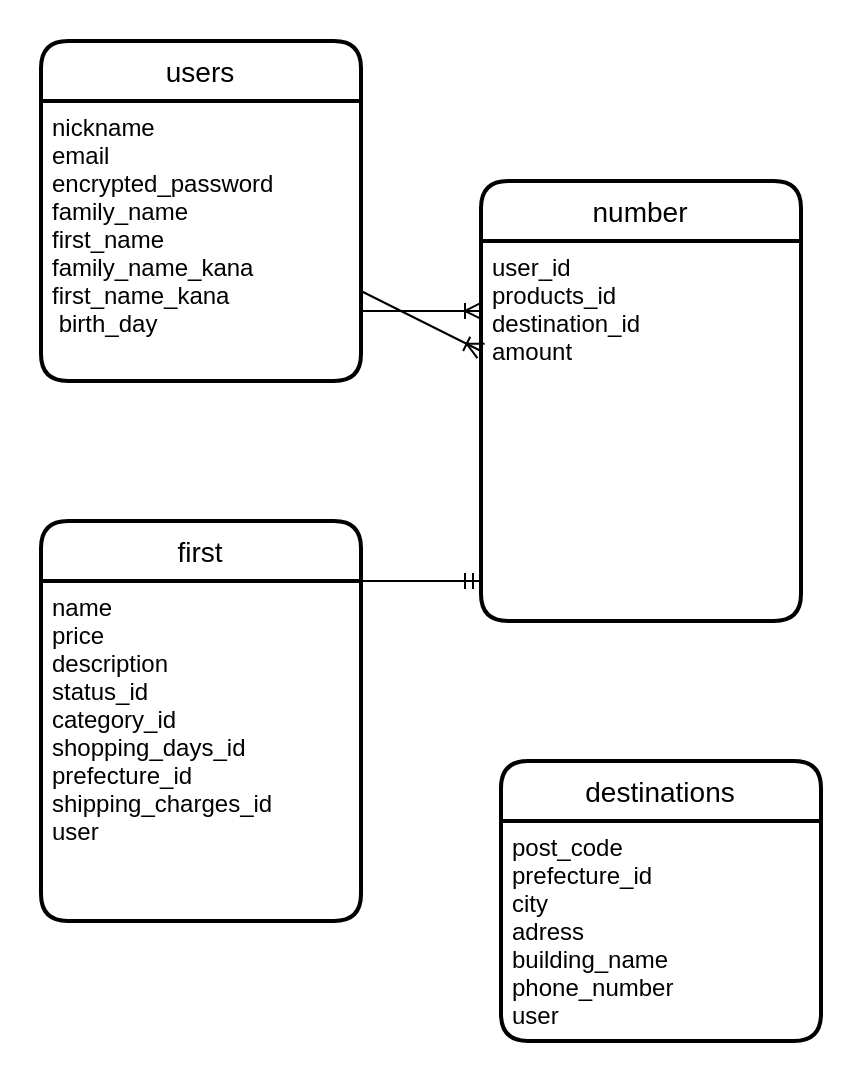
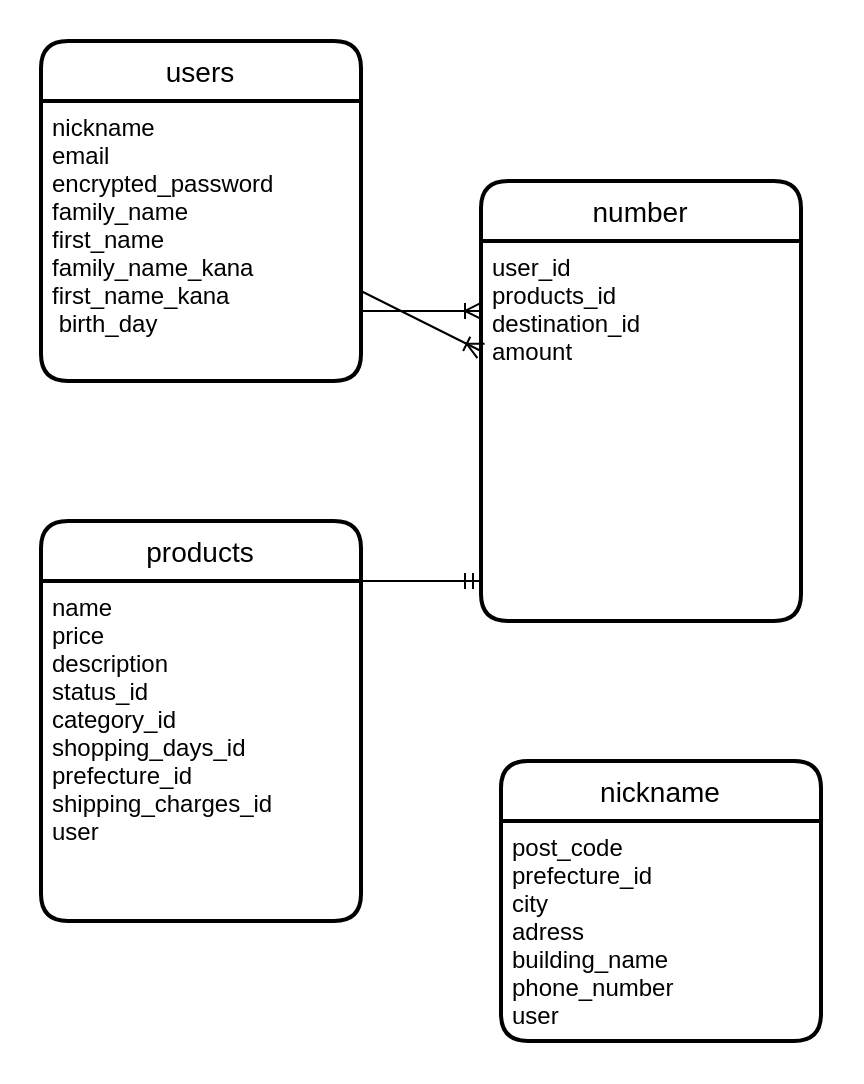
  <mxCell id="0" />
  <mxCell id="1" parent="0" />
  <mxCell id="2" style="edgeStyle=none;html=1;endArrow=ERoneToMany;endFill=0;" parent="1" source="3" target="10" edge="1"><mxGeometry relative="1" as="geometry"><mxPoint x="100" y="330" as="targetPoint" /></mxGeometry></mxCell>
  <mxCell id="3" value="users" style="swimlane;childLayout=stackLayout;horizontal=1;startSize=30;horizontalStack=0;rounded=1;fontSize=14;fontStyle=0;strokeWidth=2;resizeParent=0;resizeLast=1;shadow=0;dashed=0;align=center;" parent="1" vertex="1"><mxGeometry x="20" width="160" height="170" as="geometry" y="20" /></mxCell>
  <mxCell id="4" value="nickname&#10;email&#10;encrypted_password&#10;family_name&#10;first_name&#10;family_name_kana&#10;first_name_kana&#10; birth_day" style="align=left;strokeColor=none;fillColor=none;spacingLeft=4;fontSize=12;verticalAlign=top;resizable=0;rotatable=0;part=1;" parent="3" vertex="1"><mxGeometry y="30" width="160" height="140" as="geometry" /></mxCell>
- <mxCell id="5" value="destinations" style="swimlane;childLayout=stackLayout;horizontal=1;startSize=30;horizontalStack=0;rounded=1;fontSize=14;fontStyle=0;strokeWidth=2;resizeParent=0;resizeLast=1;shadow=0;dashed=0;align=center;" parent="1" vertex="1"><mxGeometry x="250" y="380" width="160" height="140" as="geometry" /></mxCell>
+ <mxCell id="5" value="nickname" style="swimlane;childLayout=stackLayout;horizontal=1;startSize=30;horizontalStack=0;rounded=1;fontSize=14;fontStyle=0;strokeWidth=2;resizeParent=0;resizeLast=1;shadow=0;dashed=0;align=center;" parent="1" vertex="1"><mxGeometry x="250" y="380" width="160" height="140" as="geometry" /></mxCell>
  <mxCell id="6" value="post_code&#10;prefecture_id&#10;city&#10;adress&#10;building_name&#10;phone_number&#10;user" style="align=left;strokeColor=none;fillColor=none;spacingLeft=4;fontSize=12;verticalAlign=top;resizable=0;rotatable=0;part=1;" parent="5" vertex="1"><mxGeometry y="30" width="160" height="110" as="geometry" /></mxCell>
- <mxCell id="7" value="first" style="swimlane;childLayout=stackLayout;horizontal=1;startSize=30;horizontalStack=0;rounded=1;fontSize=14;fontStyle=0;strokeWidth=2;resizeParent=0;resizeLast=1;shadow=0;dashed=0;align=center;" parent="1" vertex="1"><mxGeometry x="20" y="260" width="160" height="200" as="geometry" /></mxCell>
+ <mxCell id="7" value="products" style="swimlane;childLayout=stackLayout;horizontal=1;startSize=30;horizontalStack=0;rounded=1;fontSize=14;fontStyle=0;strokeWidth=2;resizeParent=0;resizeLast=1;shadow=0;dashed=0;align=center;" parent="1" vertex="1"><mxGeometry x="20" y="260" width="160" height="200" as="geometry" /></mxCell>
  <mxCell id="8" value="name&#10;price&#10;description&#10;status_id&#10;category_id&#10;shopping_days_id&#10;prefecture_id&#10;shipping_charges_id&#10;user" style="align=left;strokeColor=none;fillColor=none;spacingLeft=4;fontSize=12;verticalAlign=top;resizable=0;rotatable=0;part=1;" parent="7" vertex="1"><mxGeometry y="30" width="160" height="170" as="geometry" /></mxCell>
  <mxCell id="9" value="number" style="swimlane;childLayout=stackLayout;horizontal=1;startSize=30;horizontalStack=0;rounded=1;fontSize=14;fontStyle=0;strokeWidth=2;resizeParent=0;resizeLast=1;shadow=0;dashed=0;align=center;labelBackgroundColor=none;" parent="1" vertex="1"><mxGeometry x="240" y="90" width="160" height="220" as="geometry" /></mxCell>
  <mxCell id="10" value="user_id&#10;products_id&#10;destination_id&#10;amount" style="align=left;strokeColor=none;fillColor=none;spacingLeft=4;fontSize=12;verticalAlign=top;resizable=0;rotatable=0;part=1;labelBackgroundColor=none;" parent="9" vertex="1"><mxGeometry y="30" width="160" height="190" as="geometry" /></mxCell>
  <mxCell id="11" style="edgeStyle=none;html=1;exitX=1;exitY=0;exitDx=0;exitDy=0;endArrow=ERmandOne;endFill=0;entryX=0;entryY=0.895;entryDx=0;entryDy=0;entryPerimeter=0;" parent="1" source="8" target="10" edge="1"><mxGeometry relative="1" as="geometry"><mxPoint x="200" y="290" as="targetPoint" /><Array as="points"><mxPoint x="190" y="290" /></Array></mxGeometry></mxCell>
  <mxCell id="12" style="edgeStyle=none;html=1;exitX=1;exitY=0.75;exitDx=0;exitDy=0;entryX=0;entryY=0.184;entryDx=0;entryDy=0;entryPerimeter=0;endArrow=ERoneToMany;endFill=0;" edge="1" parent="1" source="4" target="10"><mxGeometry relative="1" as="geometry" /></mxCell>
